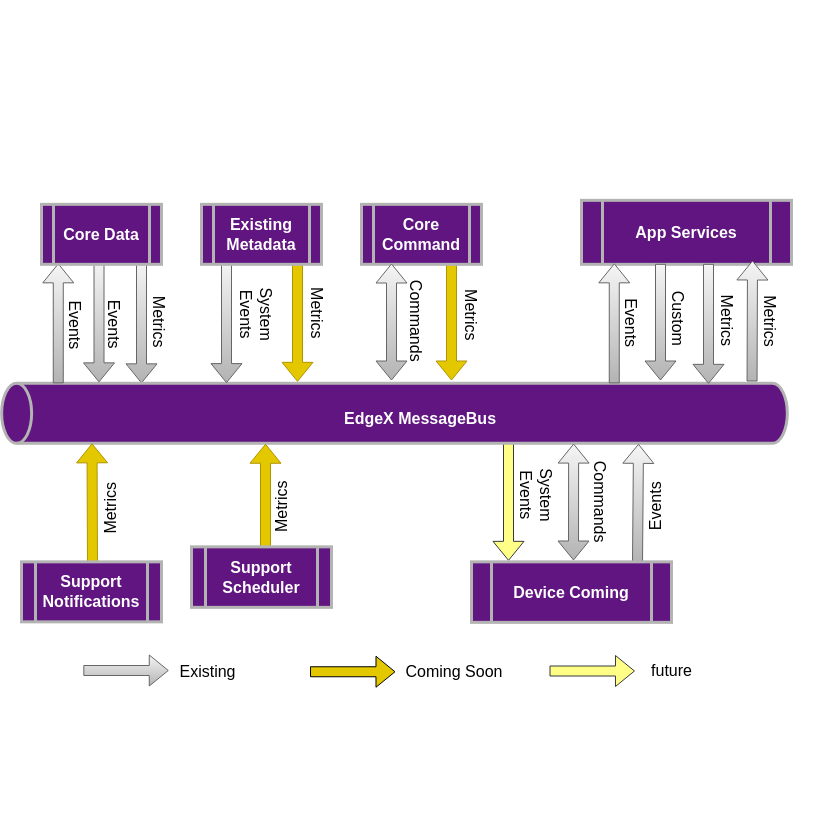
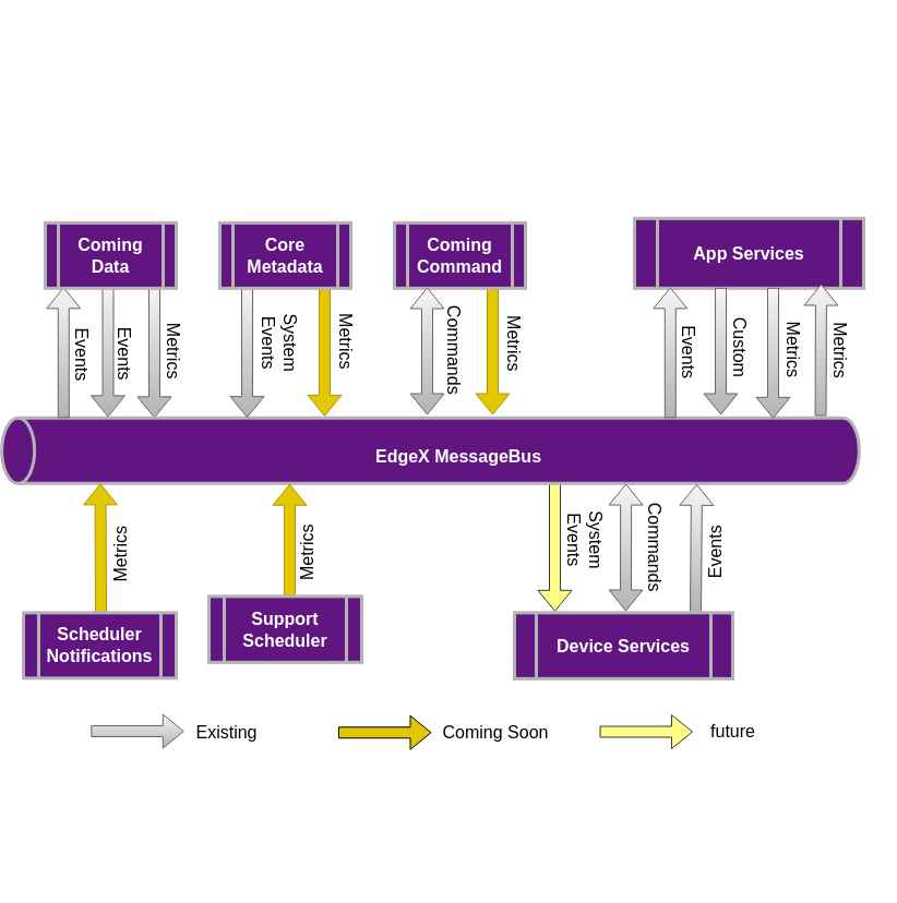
  <mxCell id="0" />
  <mxCell id="1" parent="0" />
  <mxCell id="2" value="" style="group" parent="1" vertex="1" connectable="0"><mxGeometry x="507" y="436.84" width="35" height="123.51" as="geometry" /></mxCell>
  <mxCell id="3" value="" style="group" parent="2" vertex="1" connectable="0"><mxGeometry width="35" height="123.51" as="geometry" /></mxCell>
  <mxCell id="4" value="" style="shape=flexArrow;endArrow=classic;html=1;rounded=0;fontSize=16;fillColor=#ffff88;strokeColor=#36393d;" parent="3" edge="1"><mxGeometry width="50" height="50" relative="1" as="geometry"><mxPoint as="sourcePoint" /><mxPoint y="123.51" as="targetPoint" /></mxGeometry></mxCell>
  <mxCell id="5" value="System Events" style="text;html=1;strokeColor=none;fillColor=none;align=center;verticalAlign=middle;whiteSpace=wrap;rounded=0;fontSize=16;rotation=90;" parent="3" vertex="1"><mxGeometry x="-4" y="43" width="65" height="30" as="geometry" /></mxCell>
  <mxCell id="6" value="" style="group" parent="1" vertex="1" connectable="0"><mxGeometry x="140" y="259.35" width="35" height="123.51" as="geometry" /></mxCell>
  <mxCell id="7" value="" style="shape=flexArrow;endArrow=classic;html=1;rounded=0;fontSize=16;fillColor=#f5f5f5;gradientColor=#b3b3b3;strokeColor=#666666;" parent="6" edge="1"><mxGeometry width="50" height="50" relative="1" as="geometry"><mxPoint as="sourcePoint" /><mxPoint y="123.51" as="targetPoint" /></mxGeometry></mxCell>
  <mxCell id="8" value="Metrics" style="text;html=1;strokeColor=none;fillColor=none;align=center;verticalAlign=middle;whiteSpace=wrap;rounded=0;fontSize=16;rotation=90;" parent="6" vertex="1"><mxGeometry x="-12.5" y="46.76" width="60" height="30" as="geometry" /></mxCell>
  <mxCell id="9" value="" style="group;fillColor=default;container=0;" parent="1" vertex="1" connectable="0"><mxGeometry x="108.765" y="382.845" width="602.47" height="60" as="geometry" /></mxCell>
  <mxCell id="10" value="&lt;b&gt;&lt;font color=&quot;#ffffff&quot;&gt;App Services&lt;/font&gt;&lt;/b&gt;" style="shape=process;whiteSpace=wrap;html=1;backgroundOutline=1;fontSize=16;fillColor=#601580;strokeColor=#B3B3B3;strokeWidth=3;perimeterSpacing=3;" parent="1" vertex="1"><mxGeometry x="580" y="199.84" width="210" height="64" as="geometry" /></mxCell>
  <mxCell id="11" value="" style="shape=cylinder3;whiteSpace=wrap;html=1;boundedLbl=1;backgroundOutline=1;size=15;rotation=-90;fillColor=#601580;strokeWidth=3;strokeColor=#B3B3B3;" parent="1" vertex="1"><mxGeometry x="362.99" y="20" width="60" height="785.69" as="geometry" /></mxCell>
  <mxCell id="12" value="&lt;font color=&quot;#ffffff&quot; style=&quot;font-size: 16px;&quot;&gt;&lt;b&gt;EdgeX MessageBus&lt;/b&gt;&lt;/font&gt;" style="text;html=1;strokeColor=none;fillColor=none;align=center;verticalAlign=middle;whiteSpace=wrap;rounded=0;" parent="1" vertex="1"><mxGeometry x="338.76" y="403.35" width="160" height="30" as="geometry" /></mxCell>
  <mxCell id="13" value="" style="shape=flexArrow;endArrow=classic;html=1;rounded=0;fontSize=16;fillColor=#e3c800;strokeColor=#B09500;" parent="1" edge="1"><mxGeometry width="50" height="50" relative="1" as="geometry"><mxPoint x="91" y="570" as="sourcePoint" /><mxPoint x="90.5" y="442.84" as="targetPoint" /></mxGeometry></mxCell>
  <mxCell id="14" value="Metrics" style="text;html=1;strokeColor=none;fillColor=none;align=center;verticalAlign=middle;whiteSpace=wrap;rounded=0;fontSize=16;rotation=-90;" parent="1" vertex="1"><mxGeometry x="79" y="492.84" width="60" height="30" as="geometry" /></mxCell>
  <mxCell id="15" value="" style="group" parent="1" vertex="1" connectable="0"><mxGeometry x="296" y="257.84" width="35" height="123.51" as="geometry" /></mxCell>
  <mxCell id="16" value="" style="group" parent="15" vertex="1" connectable="0"><mxGeometry width="35" height="123.51" as="geometry" /></mxCell>
  <mxCell id="17" value="" style="shape=flexArrow;endArrow=classic;html=1;rounded=0;fontSize=16;fillColor=#e3c800;strokeColor=#B09500;" parent="16" edge="1"><mxGeometry width="50" height="50" relative="1" as="geometry"><mxPoint as="sourcePoint" /><mxPoint y="123.51" as="targetPoint" /></mxGeometry></mxCell>
  <mxCell id="18" value="Metrics" style="text;html=1;strokeColor=none;fillColor=none;align=center;verticalAlign=middle;whiteSpace=wrap;rounded=0;fontSize=16;rotation=90;" parent="16" vertex="1"><mxGeometry x="-10" y="40" width="60" height="30" as="geometry" /></mxCell>
  <mxCell id="19" value="" style="group" parent="1" vertex="1" connectable="0"><mxGeometry x="450" y="259.84" width="35" height="85" as="geometry" /></mxCell>
  <mxCell id="20" value="" style="group" parent="19" vertex="1" connectable="0"><mxGeometry width="35" height="85" as="geometry" /></mxCell>
  <mxCell id="21" value="" style="shape=flexArrow;endArrow=classic;html=1;rounded=0;fontSize=16;fillColor=#e3c800;strokeColor=#B09500;" parent="20" edge="1"><mxGeometry width="50" height="50" relative="1" as="geometry"><mxPoint as="sourcePoint" /><mxPoint y="120.16" as="targetPoint" /></mxGeometry></mxCell>
  <mxCell id="22" value="Metrics" style="text;html=1;strokeColor=none;fillColor=none;align=center;verticalAlign=middle;whiteSpace=wrap;rounded=0;fontSize=16;rotation=90;" parent="20" vertex="1"><mxGeometry x="-10" y="40" width="60" height="30" as="geometry" /></mxCell>
- <mxCell id="23" value="&lt;b&gt;&lt;font color=&quot;#ffffff&quot;&gt;Core Command&lt;/font&gt;&lt;/b&gt;" style="shape=process;whiteSpace=wrap;html=1;backgroundOutline=1;fontSize=16;fillColor=#601580;strokeWidth=3;perimeterSpacing=3;strokeColor=#B3B3B3;" parent="1" vertex="1"><mxGeometry x="360" y="203.84" width="120" height="60" as="geometry" /></mxCell>
+ <mxCell id="23" value="&lt;b&gt;&lt;font color=&quot;#ffffff&quot;&gt;Coming Command&lt;/font&gt;&lt;/b&gt;" style="shape=process;whiteSpace=wrap;html=1;backgroundOutline=1;fontSize=16;fillColor=#601580;strokeWidth=3;perimeterSpacing=3;strokeColor=#B3B3B3;" parent="1" vertex="1"><mxGeometry x="360" y="203.84" width="120" height="60" as="geometry" /></mxCell>
  <mxCell id="24" value="" style="group" parent="1" vertex="1" connectable="0"><mxGeometry x="225" y="259.1" width="67" height="123.51" as="geometry" /></mxCell>
  <mxCell id="25" value="" style="shape=flexArrow;endArrow=classic;html=1;rounded=0;fontSize=16;fillColor=#f5f5f5;gradientColor=#b3b3b3;strokeColor=#666666;" parent="24" edge="1"><mxGeometry width="50" height="50" relative="1" as="geometry"><mxPoint as="sourcePoint" /><mxPoint y="123.51" as="targetPoint" /></mxGeometry></mxCell>
  <mxCell id="26" value="System Events" style="text;html=1;strokeColor=none;fillColor=none;align=center;verticalAlign=middle;whiteSpace=wrap;rounded=0;fontSize=16;rotation=90;" parent="24" vertex="1"><mxGeometry x="-3" y="40" width="65" height="30" as="geometry" /></mxCell>
- <mxCell id="27" value="&lt;b&gt;Existing Metadata&lt;/b&gt;" style="shape=process;whiteSpace=wrap;html=1;backgroundOutline=1;fontSize=16;fillColor=#601580;fontColor=#FFFFFF;strokeWidth=3;perimeterSpacing=3;strokeColor=#B3B3B3;" parent="1" vertex="1"><mxGeometry x="200" y="203.84" width="120" height="60" as="geometry" /></mxCell>
+ <mxCell id="27" value="&lt;b&gt;Core Metadata&lt;/b&gt;" style="shape=process;whiteSpace=wrap;html=1;backgroundOutline=1;fontSize=16;fillColor=#601580;fontColor=#FFFFFF;strokeWidth=3;perimeterSpacing=3;strokeColor=#B3B3B3;" parent="1" vertex="1"><mxGeometry x="200" y="203.84" width="120" height="60" as="geometry" /></mxCell>
  <mxCell id="28" value="" style="group" parent="1" vertex="1" connectable="0"><mxGeometry x="642" y="442.84" width="35" height="90.51" as="geometry" /></mxCell>
  <mxCell id="29" value="" style="shape=flexArrow;endArrow=classic;html=1;rounded=0;fontSize=16;fillColor=#f5f5f5;gradientColor=#b3b3b3;strokeColor=#666666;" parent="28" edge="1"><mxGeometry width="50" height="50" relative="1" as="geometry"><mxPoint x="-6" y="120.51" as="sourcePoint" /><mxPoint x="-5" y="0.51" as="targetPoint" /></mxGeometry></mxCell>
  <mxCell id="30" value="Events" style="text;html=1;strokeColor=none;fillColor=none;align=center;verticalAlign=middle;whiteSpace=wrap;rounded=0;fontSize=16;rotation=-90;" parent="28" vertex="1"><mxGeometry x="-18" y="48.637" width="60" height="28.582" as="geometry" /></mxCell>
  <mxCell id="31" value="" style="group" parent="1" vertex="1" connectable="0"><mxGeometry x="612.77" y="262.84" width="32.46" height="120" as="geometry" /></mxCell>
  <mxCell id="32" value="" style="shape=flexArrow;endArrow=classic;html=1;rounded=0;fontSize=16;fillColor=#f5f5f5;gradientColor=#b3b3b3;strokeColor=#666666;" parent="31" edge="1"><mxGeometry width="50" height="50" relative="1" as="geometry"><mxPoint y="120" as="sourcePoint" /><mxPoint as="targetPoint" /></mxGeometry></mxCell>
  <mxCell id="33" value="Events" style="text;html=1;strokeColor=none;fillColor=none;align=center;verticalAlign=middle;whiteSpace=wrap;rounded=0;fontSize=16;rotation=90;" parent="31" vertex="1"><mxGeometry x="-12.54" y="45.02" width="60" height="30" as="geometry" /></mxCell>
  <mxCell id="34" value="" style="group" parent="1" vertex="1" connectable="0"><mxGeometry x="56.77" y="262.84" width="29.73" height="120" as="geometry" /></mxCell>
  <mxCell id="35" value="" style="shape=flexArrow;endArrow=classic;html=1;rounded=0;fontSize=16;fillColor=#f5f5f5;gradientColor=#b3b3b3;strokeColor=#666666;" parent="34" edge="1"><mxGeometry width="50" height="50" relative="1" as="geometry"><mxPoint y="120" as="sourcePoint" /><mxPoint as="targetPoint" /></mxGeometry></mxCell>
  <mxCell id="36" value="Events" style="text;html=1;strokeColor=none;fillColor=none;align=center;verticalAlign=middle;whiteSpace=wrap;rounded=0;fontSize=16;rotation=90;" parent="34" vertex="1"><mxGeometry x="-12.77" y="49.51" width="60" height="25" as="geometry" /></mxCell>
- <mxCell id="37" value="&lt;b&gt;Device Coming&lt;/b&gt;" style="shape=process;whiteSpace=wrap;html=1;backgroundOutline=1;fontSize=16;fillColor=#601580;fontColor=#FFFFFF;strokeWidth=3;perimeterSpacing=3;strokeColor=#B3B3B3;" parent="1" vertex="1"><mxGeometry x="470" y="561.35" width="200" height="60.51" as="geometry" /></mxCell>
+ <mxCell id="37" value="&lt;b&gt;Device Services&lt;/b&gt;" style="shape=process;whiteSpace=wrap;html=1;backgroundOutline=1;fontSize=16;fillColor=#601580;fontColor=#FFFFFF;strokeWidth=3;perimeterSpacing=3;strokeColor=#B3B3B3;" parent="1" vertex="1"><mxGeometry x="470" y="561.35" width="200" height="60.51" as="geometry" /></mxCell>
  <mxCell id="38" value="" style="group" parent="1" vertex="1" connectable="0"><mxGeometry x="390" y="263" width="37" height="117" as="geometry" /></mxCell>
  <mxCell id="39" value="" style="shape=flexArrow;endArrow=classic;html=1;rounded=0;fontSize=16;entryX=1.008;entryY=0.523;entryDx=0;entryDy=0;entryPerimeter=0;startArrow=block;fillColor=#f5f5f5;strokeColor=#666666;gradientColor=#b3b3b3;" parent="38" edge="1"><mxGeometry width="50" height="50" relative="1" as="geometry"><mxPoint as="sourcePoint" /><mxPoint y="117" as="targetPoint" /></mxGeometry></mxCell>
  <mxCell id="40" value="Commands" style="text;html=1;strokeColor=none;fillColor=none;align=center;verticalAlign=middle;whiteSpace=wrap;rounded=0;fontSize=16;rotation=90;" parent="38" vertex="1"><mxGeometry x="-5" y="43.076" width="60" height="29.37" as="geometry" /></mxCell>
  <mxCell id="41" value="" style="group" parent="1" vertex="1" connectable="0"><mxGeometry x="256" y="432.35" width="34" height="106.65" as="geometry" /></mxCell>
  <mxCell id="42" value="" style="shape=flexArrow;endArrow=classic;html=1;rounded=0;fontSize=16;fillColor=#e3c800;strokeColor=#B09500;" parent="41" edge="1"><mxGeometry width="50" height="50" relative="1" as="geometry"><mxPoint x="8" y="130.805" as="sourcePoint" /><mxPoint x="8" y="10.9" as="targetPoint" /></mxGeometry></mxCell>
  <mxCell id="43" value="Metrics" style="text;html=1;strokeColor=none;fillColor=none;align=center;verticalAlign=middle;whiteSpace=wrap;rounded=0;fontSize=16;rotation=-90;" parent="41" vertex="1"><mxGeometry x="-6" y="57.598" width="60" height="32.701" as="geometry" /></mxCell>
  <mxCell id="44" value="&lt;b&gt;Support Scheduler&lt;/b&gt;" style="shape=process;whiteSpace=wrap;html=1;backgroundOutline=1;fontSize=16;fillColor=#601580;fontColor=#FFFFFF;strokeWidth=3;perimeterSpacing=3;strokeColor=#B3B3B3;" parent="1" vertex="1"><mxGeometry x="190" y="546.35" width="140" height="60.51" as="geometry" /></mxCell>
- <mxCell id="45" value="&lt;b&gt;Support Notifications&lt;/b&gt;" style="shape=process;whiteSpace=wrap;html=1;backgroundOutline=1;fontSize=16;fillColor=#601580;fontColor=#FFFFFF;strokeWidth=3;perimeterSpacing=3;strokeColor=#B3B3B3;" parent="1" vertex="1"><mxGeometry x="20" y="561.35" width="140" height="60" as="geometry" /></mxCell>
+ <mxCell id="45" value="&lt;b&gt;Scheduler Notifications&lt;/b&gt;" style="shape=process;whiteSpace=wrap;html=1;backgroundOutline=1;fontSize=16;fillColor=#601580;fontColor=#FFFFFF;strokeWidth=3;perimeterSpacing=3;strokeColor=#B3B3B3;" parent="1" vertex="1"><mxGeometry x="20" y="561.35" width="140" height="60" as="geometry" /></mxCell>
  <mxCell id="46" value="" style="group" parent="1" vertex="1" connectable="0"><mxGeometry x="86.714" y="258.35" width="49.0" height="123.51" as="geometry" /></mxCell>
  <mxCell id="47" value="" style="group" parent="46" vertex="1" connectable="0"><mxGeometry x="2" width="49.0" height="123.51" as="geometry" /></mxCell>
  <mxCell id="48" value="" style="shape=flexArrow;endArrow=classic;html=1;rounded=0;fontSize=16;fillColor=#f5f5f5;gradientColor=#b3b3b3;strokeColor=#666666;" parent="47" edge="1"><mxGeometry width="50" height="50" relative="1" as="geometry"><mxPoint x="8.786" as="sourcePoint" /><mxPoint x="8.786" y="123.51" as="targetPoint" /></mxGeometry></mxCell>
  <mxCell id="49" value="Events" style="text;html=1;strokeColor=none;fillColor=none;align=center;verticalAlign=middle;whiteSpace=wrap;rounded=0;fontSize=16;rotation=90;" parent="47" vertex="1"><mxGeometry x="0.929" y="41" width="47.143" height="49.0" as="geometry" /></mxCell>
  <mxCell id="50" value="" style="shape=flexArrow;endArrow=classic;html=1;rounded=0;fontSize=16;fillColor=#ffff88;strokeColor=#36393d;" parent="1" edge="1"><mxGeometry width="50" height="50" relative="1" as="geometry"><mxPoint x="548" y="670.502" as="sourcePoint" /><mxPoint x="633.472" y="670.502" as="targetPoint" /></mxGeometry></mxCell>
  <mxCell id="51" value="" style="shape=flexArrow;endArrow=classic;html=1;rounded=0;fontSize=16;fillColor=#e3c800;strokeColor=#000000;" parent="1" edge="1"><mxGeometry width="50" height="50" relative="1" as="geometry"><mxPoint x="308.516" y="671.247" as="sourcePoint" /><mxPoint x="393.988" y="671.247" as="targetPoint" /></mxGeometry></mxCell>
  <mxCell id="52" value="" style="shape=flexArrow;endArrow=classic;html=1;rounded=0;fontSize=16;fillColor=#f5f5f5;gradientColor=#b3b3b3;strokeColor=#666666;" parent="1" edge="1"><mxGeometry width="50" height="50" relative="1" as="geometry"><mxPoint x="81.796" y="670.011" as="sourcePoint" /><mxPoint x="167.268" y="670.011" as="targetPoint" /></mxGeometry></mxCell>
  <mxCell id="53" value="Existing" style="text;html=1;strokeColor=none;fillColor=none;align=center;verticalAlign=middle;whiteSpace=wrap;rounded=0;fontSize=16;" parent="1" vertex="1"><mxGeometry x="174.088" y="660" width="64.915" height="22.497" as="geometry" /></mxCell>
  <mxCell id="54" value="future" style="text;html=1;strokeColor=none;fillColor=none;align=center;verticalAlign=middle;whiteSpace=wrap;rounded=0;fontSize=16;" parent="1" vertex="1"><mxGeometry x="637.808" y="659.003" width="64.915" height="22.497" as="geometry" /></mxCell>
  <mxCell id="55" value="Coming Soon" style="text;html=1;strokeColor=none;fillColor=none;align=center;verticalAlign=middle;whiteSpace=wrap;rounded=0;fontSize=16;" parent="1" vertex="1"><mxGeometry x="398.808" y="659.998" width="108.192" height="22.497" as="geometry" /></mxCell>
- <mxCell id="56" value="&lt;b&gt;Core Data&lt;/b&gt;" style="shape=process;whiteSpace=wrap;html=1;backgroundOutline=1;fontSize=16;fillColor=#601580;fontColor=#FFFFFF;strokeWidth=3;perimeterSpacing=3;strokeColor=#B3B3B3;" parent="1" vertex="1"><mxGeometry x="40" y="203.84" width="120" height="60" as="geometry" /></mxCell>
+ <mxCell id="56" value="&lt;b&gt;Coming Data&lt;/b&gt;" style="shape=process;whiteSpace=wrap;html=1;backgroundOutline=1;fontSize=16;fillColor=#601580;fontColor=#FFFFFF;strokeWidth=3;perimeterSpacing=3;strokeColor=#B3B3B3;" parent="1" vertex="1"><mxGeometry x="40" y="203.84" width="120" height="60" as="geometry" /></mxCell>
  <mxCell id="57" value="" style="group" parent="1" vertex="1" connectable="0"><mxGeometry x="659" y="263.35" width="34" height="116.65" as="geometry" /></mxCell>
  <mxCell id="58" value="" style="shape=flexArrow;endArrow=classic;html=1;rounded=0;fontSize=16;fillColor=#f5f5f5;strokeColor=#666666;gradientColor=#b3b3b3;" parent="57" edge="1"><mxGeometry width="50" height="50" relative="1" as="geometry"><mxPoint as="sourcePoint" /><mxPoint y="116.65" as="targetPoint" /></mxGeometry></mxCell>
  <mxCell id="59" value="Custom" style="text;html=1;strokeColor=none;fillColor=none;align=center;verticalAlign=middle;whiteSpace=wrap;rounded=0;fontSize=16;rotation=90;" parent="57" vertex="1"><mxGeometry x="-12" y="40" width="60" height="30" as="geometry" /></mxCell>
  <mxCell id="60" value="" style="group" parent="1" vertex="1" connectable="0"><mxGeometry x="707" y="263.35" width="34" height="120" as="geometry" /></mxCell>
  <mxCell id="61" value="" style="shape=flexArrow;endArrow=classic;html=1;rounded=0;fontSize=16;fillColor=#f5f5f5;gradientColor=#b3b3b3;strokeColor=#666666;" parent="60" edge="1"><mxGeometry width="50" height="50" relative="1" as="geometry"><mxPoint as="sourcePoint" /><mxPoint y="120" as="targetPoint" /></mxGeometry></mxCell>
  <mxCell id="62" value="Metrics" style="text;html=1;strokeColor=none;fillColor=none;align=center;verticalAlign=middle;whiteSpace=wrap;rounded=0;fontSize=16;rotation=90;" parent="60" vertex="1"><mxGeometry x="-11" y="42" width="60" height="30" as="geometry" /></mxCell>
  <mxCell id="63" value="" style="shape=flexArrow;endArrow=classic;html=1;rounded=0;fontSize=16;startArrow=block;fillColor=#f5f5f5;strokeColor=#666666;exitX=-0.004;exitY=0.728;exitDx=0;exitDy=0;exitPerimeter=0;gradientColor=#b3b3b3;" parent="1" source="11" edge="1"><mxGeometry width="50" height="50" relative="1" as="geometry"><mxPoint x="570" y="500" as="sourcePoint" /><mxPoint x="572" y="560" as="targetPoint" /></mxGeometry></mxCell>
  <mxCell id="64" value="Commands" style="text;html=1;strokeColor=none;fillColor=none;align=center;verticalAlign=middle;whiteSpace=wrap;rounded=0;fontSize=16;rotation=90;" parent="1" vertex="1"><mxGeometry x="569" y="486.6" width="60" height="30" as="geometry" /></mxCell>
  <mxCell id="65" value="" style="shape=flexArrow;endArrow=classic;html=1;rounded=0;fontSize=16;fillColor=#f5f5f5;gradientColor=#b3b3b3;strokeColor=#666666;exitX=1.031;exitY=0.95;exitDx=0;exitDy=0;exitPerimeter=0;" parent="1" edge="1"><mxGeometry width="50" height="50" relative="1" as="geometry"><mxPoint x="750.551" y="380.985" as="sourcePoint" /><mxPoint x="751" y="260" as="targetPoint" /></mxGeometry></mxCell>
  <mxCell id="66" value="Metrics" style="text;html=1;strokeColor=none;fillColor=none;align=center;verticalAlign=middle;whiteSpace=wrap;rounded=0;fontSize=16;rotation=90;" parent="1" vertex="1"><mxGeometry x="739" y="306" width="60" height="30" as="geometry" /></mxCell>
